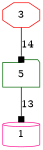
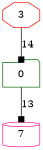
  digraph {
    edge [arrowhead=box]
-   0 [color=darkgreen shape=folder label=5]
-   1 [color=deeppink shape=cylinder]
+   0 [color=darkgreen shape=folder]
+   1 [color=deeppink shape=cylinder label=7]
    3 [color=red shape=octagon]
    0 -> 1 [label=13]
    3 -> 0 [label=14]
  }
